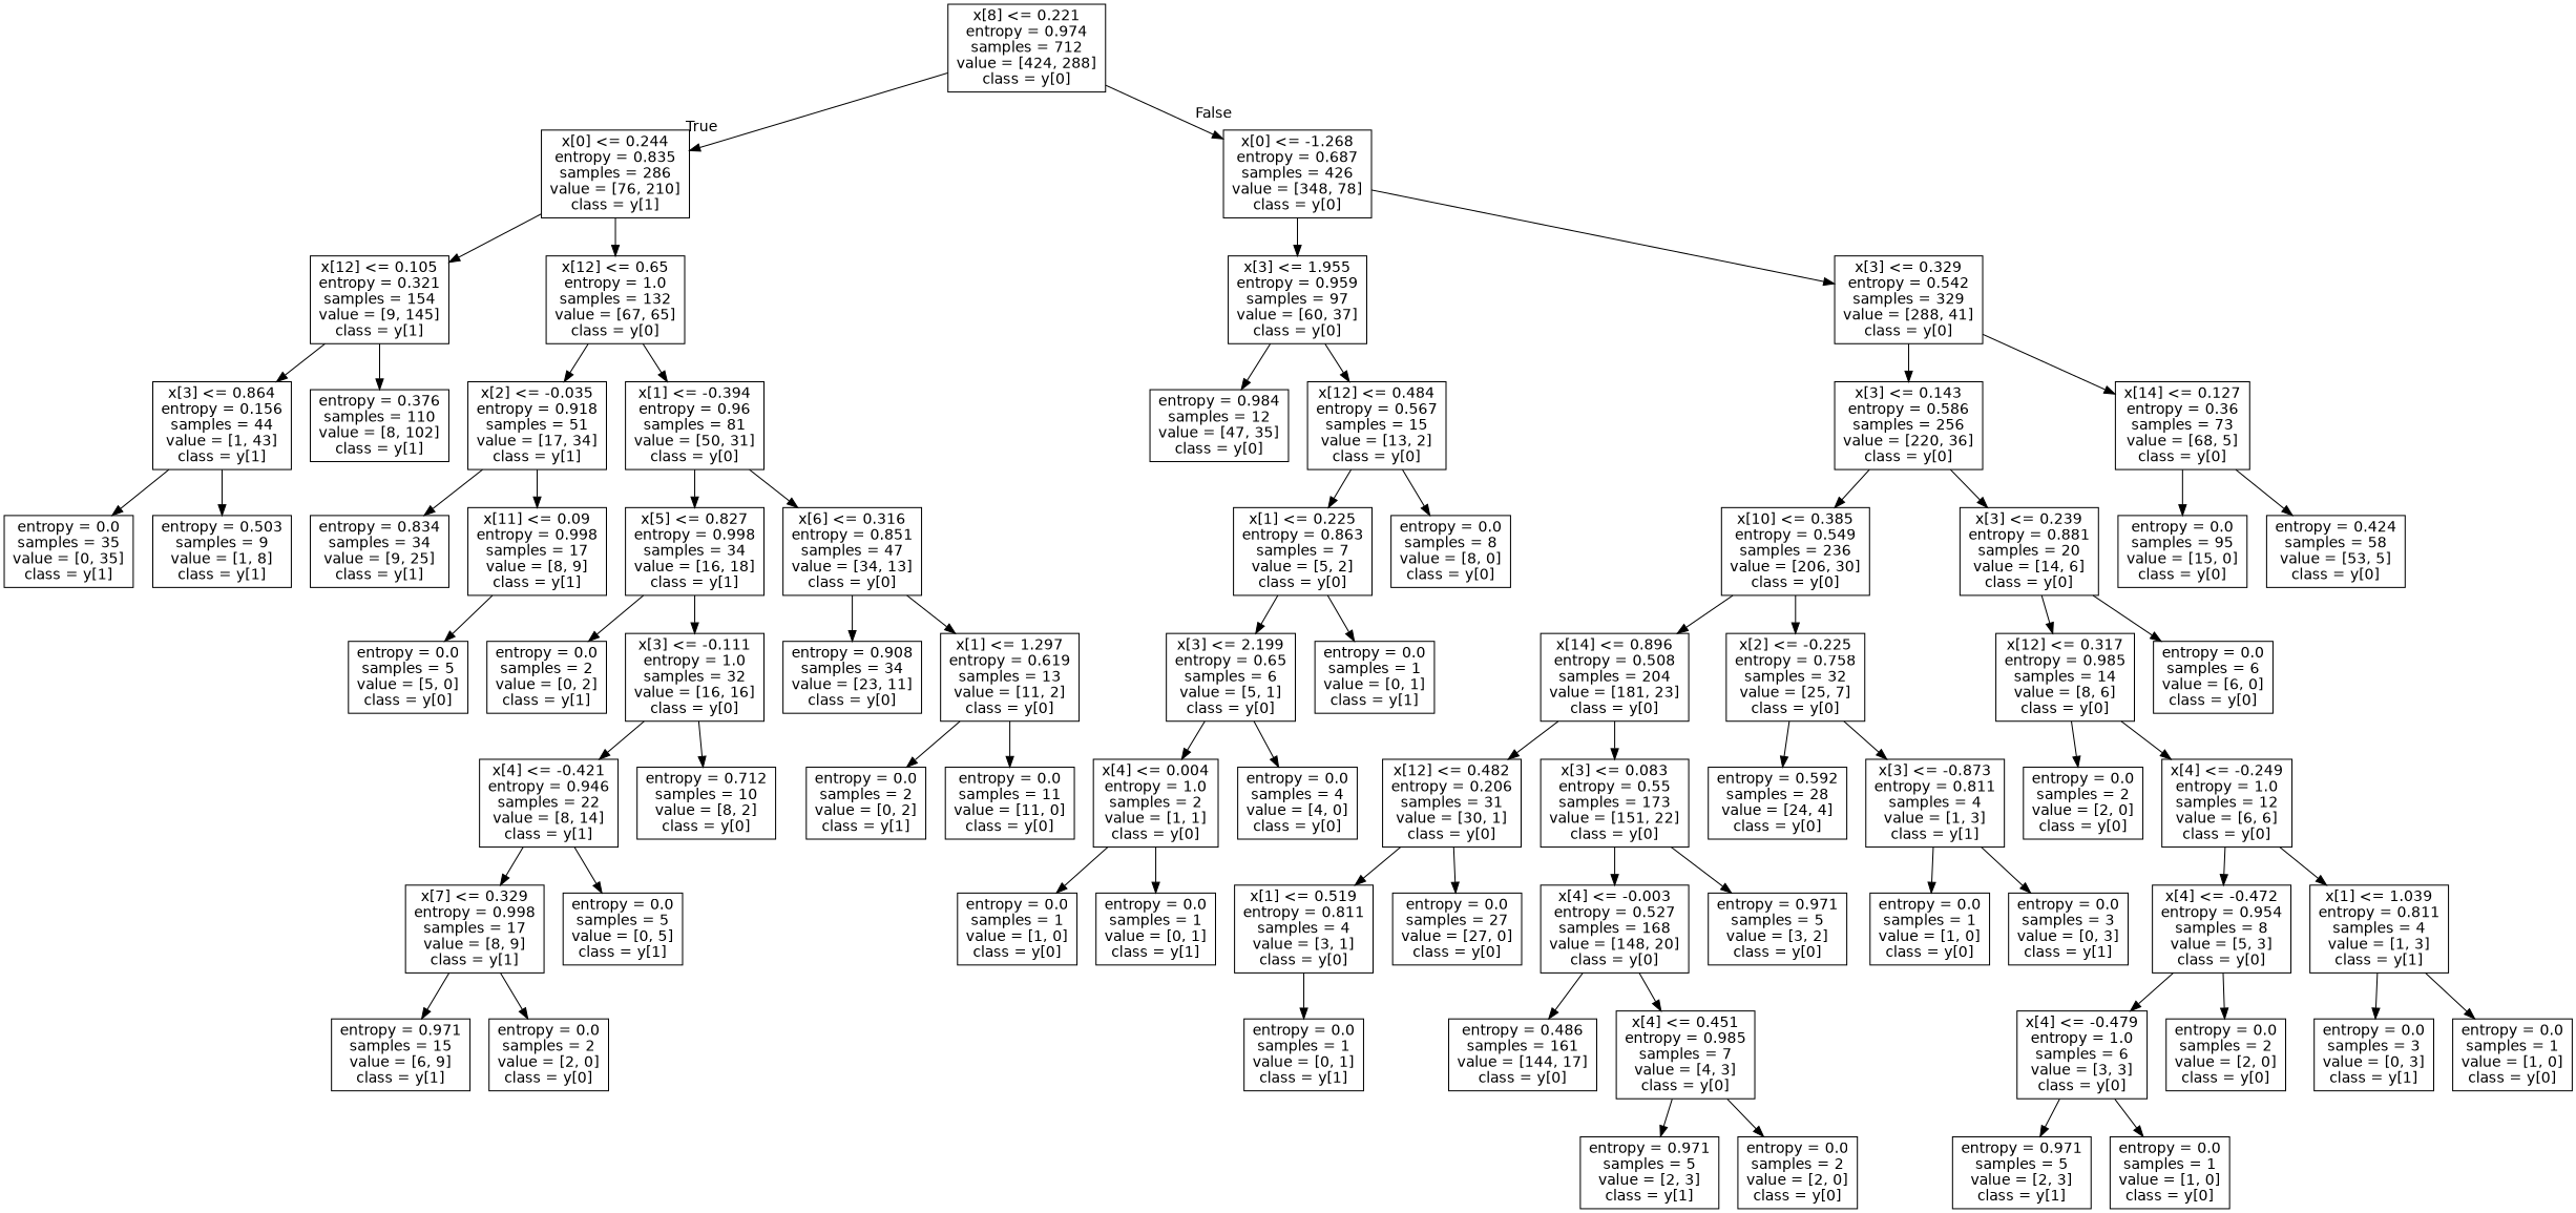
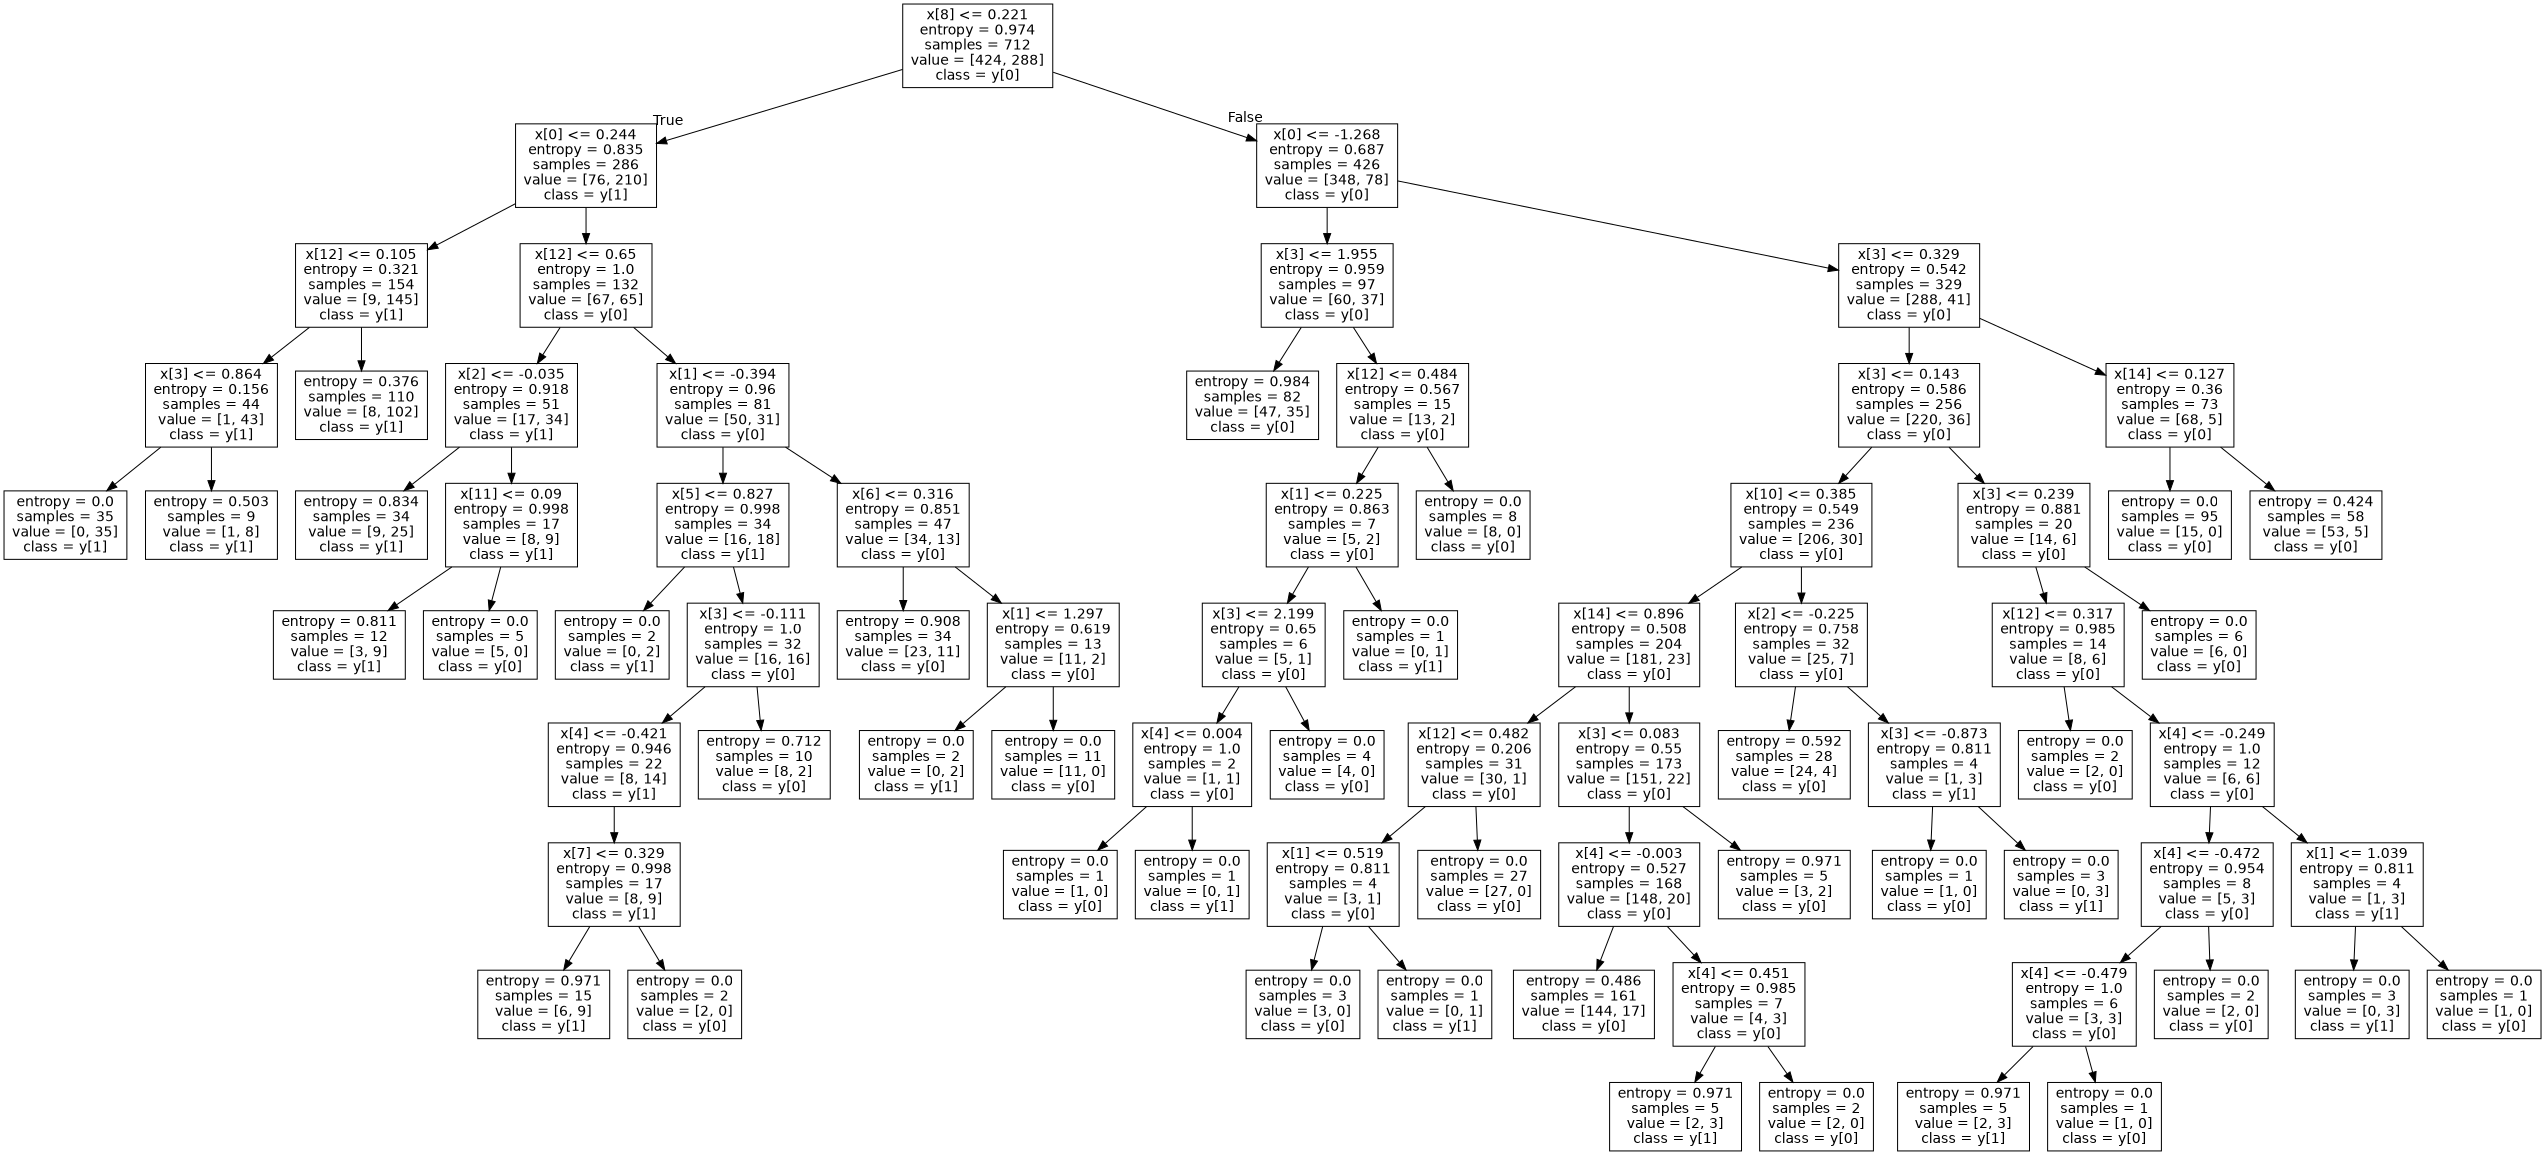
  digraph {
    node [fontname=helvetica shape=box]
    edge [fontname=helvetica]
    n1 [label="x[8] <= 0.221\nentropy = 0.974\nsamples = 712\nvalue = [424, 288]\nclass = y[0]"]
    n2 [label="x[0] <= 0.244\nentropy = 0.835\nsamples = 286\nvalue = [76, 210]\nclass = y[1]"]
    n3 [label="x[0] <= -1.268\nentropy = 0.687\nsamples = 426\nvalue = [348, 78]\nclass = y[0]"]
    n4 [label="x[12] <= 0.105\nentropy = 0.321\nsamples = 154\nvalue = [9, 145]\nclass = y[1]"]
    n5 [label="x[12] <= 0.65\nentropy = 1.0\nsamples = 132\nvalue = [67, 65]\nclass = y[0]"]
    n6 [label="x[3] <= 1.955\nentropy = 0.959\nsamples = 97\nvalue = [60, 37]\nclass = y[0]"]
    n7 [label="x[3] <= 0.329\nentropy = 0.542\nsamples = 329\nvalue = [288, 41]\nclass = y[0]"]
    n8 [label="x[3] <= 0.864\nentropy = 0.156\nsamples = 44\nvalue = [1, 43]\nclass = y[1]"]
    n9 [label="entropy = 0.376\nsamples = 110\nvalue = [8, 102]\nclass = y[1]"]
    n10 [label="x[2] <= -0.035\nentropy = 0.918\nsamples = 51\nvalue = [17, 34]\nclass = y[1]"]
    n11 [label="x[1] <= -0.394\nentropy = 0.96\nsamples = 81\nvalue = [50, 31]\nclass = y[0]"]
    n12 [label="entropy = 0.0\nsamples = 35\nvalue = [0, 35]\nclass = y[1]"]
    n13 [label="entropy = 0.503\nsamples = 9\nvalue = [1, 8]\nclass = y[1]"]
    n14 [label="entropy = 0.834\nsamples = 34\nvalue = [9, 25]\nclass = y[1]"]
    n15 [label="x[11] <= 0.09\nentropy = 0.998\nsamples = 17\nvalue = [8, 9]\nclass = y[1]"]
    n16 [label="x[5] <= 0.827\nentropy = 0.998\nsamples = 34\nvalue = [16, 18]\nclass = y[1]"]
    n17 [label="x[6] <= 0.316\nentropy = 0.851\nsamples = 47\nvalue = [34, 13]\nclass = y[0]"]
+   n18 [label="entropy = 0.811\nsamples = 12\nvalue = [3, 9]\nclass = y[1]"]
    n19 [label="entropy = 0.0\nsamples = 5\nvalue = [5, 0]\nclass = y[0]"]
    n20 [label="entropy = 0.0\nsamples = 2\nvalue = [0, 2]\nclass = y[1]"]
    n21 [label="x[3] <= -0.111\nentropy = 1.0\nsamples = 32\nvalue = [16, 16]\nclass = y[0]"]
    n22 [label="entropy = 0.908\nsamples = 34\nvalue = [23, 11]\nclass = y[0]"]
    n23 [label="x[1] <= 1.297\nentropy = 0.619\nsamples = 13\nvalue = [11, 2]\nclass = y[0]"]
    n24 [label="x[4] <= -0.421\nentropy = 0.946\nsamples = 22\nvalue = [8, 14]\nclass = y[1]"]
    n25 [label="entropy = 0.712\nsamples = 10\nvalue = [8, 2]\nclass = y[0]"]
    n26 [label="x[7] <= 0.329\nentropy = 0.998\nsamples = 17\nvalue = [8, 9]\nclass = y[1]"]
-   n27 [label="entropy = 0.0\nsamples = 5\nvalue = [0, 5]\nclass = y[1]"]
    n28 [label="entropy = 0.971\nsamples = 15\nvalue = [6, 9]\nclass = y[1]"]
    n29 [label="entropy = 0.0\nsamples = 2\nvalue = [2, 0]\nclass = y[0]"]
    n30 [label="entropy = 0.0\nsamples = 2\nvalue = [0, 2]\nclass = y[1]"]
    n31 [label="entropy = 0.0\nsamples = 11\nvalue = [11, 0]\nclass = y[0]"]
-   n32 [label="entropy = 0.984\nsamples = 12\nvalue = [47, 35]\nclass = y[0]"]
+   n32 [label="entropy = 0.984\nsamples = 82\nvalue = [47, 35]\nclass = y[0]"]
    n33 [label="x[12] <= 0.484\nentropy = 0.567\nsamples = 15\nvalue = [13, 2]\nclass = y[0]"]
    n34 [label="x[3] <= 0.143\nentropy = 0.586\nsamples = 256\nvalue = [220, 36]\nclass = y[0]"]
    n35 [label="x[14] <= 0.127\nentropy = 0.36\nsamples = 73\nvalue = [68, 5]\nclass = y[0]"]
    n36 [label="x[1] <= 0.225\nentropy = 0.863\nsamples = 7\nvalue = [5, 2]\nclass = y[0]"]
    n37 [label="entropy = 0.0\nsamples = 8\nvalue = [8, 0]\nclass = y[0]"]
    n38 [label="x[3] <= 2.199\nentropy = 0.65\nsamples = 6\nvalue = [5, 1]\nclass = y[0]"]
    n39 [label="entropy = 0.0\nsamples = 1\nvalue = [0, 1]\nclass = y[1]"]
    n40 [label="x[4] <= 0.004\nentropy = 1.0\nsamples = 2\nvalue = [1, 1]\nclass = y[0]"]
    n41 [label="entropy = 0.0\nsamples = 4\nvalue = [4, 0]\nclass = y[0]"]
    n42 [label="entropy = 0.0\nsamples = 1\nvalue = [1, 0]\nclass = y[0]"]
    n43 [label="entropy = 0.0\nsamples = 1\nvalue = [0, 1]\nclass = y[1]"]
    n44 [label="x[10] <= 0.385\nentropy = 0.549\nsamples = 236\nvalue = [206, 30]\nclass = y[0]"]
    n45 [label="x[3] <= 0.239\nentropy = 0.881\nsamples = 20\nvalue = [14, 6]\nclass = y[0]"]
    n46 [label="entropy = 0.0\nsamples = 95\nvalue = [15, 0]\nclass = y[0]"]
    n47 [label="entropy = 0.424\nsamples = 58\nvalue = [53, 5]\nclass = y[0]"]
    n48 [label="x[14] <= 0.896\nentropy = 0.508\nsamples = 204\nvalue = [181, 23]\nclass = y[0]"]
    n49 [label="x[2] <= -0.225\nentropy = 0.758\nsamples = 32\nvalue = [25, 7]\nclass = y[0]"]
    n50 [label="x[12] <= 0.317\nentropy = 0.985\nsamples = 14\nvalue = [8, 6]\nclass = y[0]"]
    n51 [label="entropy = 0.0\nsamples = 6\nvalue = [6, 0]\nclass = y[0]"]
    n52 [label="x[12] <= 0.482\nentropy = 0.206\nsamples = 31\nvalue = [30, 1]\nclass = y[0]"]
    n53 [label="x[3] <= 0.083\nentropy = 0.55\nsamples = 173\nvalue = [151, 22]\nclass = y[0]"]
    n54 [label="entropy = 0.592\nsamples = 28\nvalue = [24, 4]\nclass = y[0]"]
    n55 [label="x[3] <= -0.873\nentropy = 0.811\nsamples = 4\nvalue = [1, 3]\nclass = y[1]"]
    n56 [label="x[1] <= 0.519\nentropy = 0.811\nsamples = 4\nvalue = [3, 1]\nclass = y[0]"]
    n57 [label="entropy = 0.0\nsamples = 27\nvalue = [27, 0]\nclass = y[0]"]
    n58 [label="x[4] <= -0.003\nentropy = 0.527\nsamples = 168\nvalue = [148, 20]\nclass = y[0]"]
    n59 [label="entropy = 0.971\nsamples = 5\nvalue = [3, 2]\nclass = y[0]"]
+   n60 [label="entropy = 0.0\nsamples = 3\nvalue = [3, 0]\nclass = y[0]"]
    n61 [label="entropy = 0.0\nsamples = 1\nvalue = [0, 1]\nclass = y[1]"]
    n62 [label="entropy = 0.486\nsamples = 161\nvalue = [144, 17]\nclass = y[0]"]
    n63 [label="x[4] <= 0.451\nentropy = 0.985\nsamples = 7\nvalue = [4, 3]\nclass = y[0]"]
    n64 [label="entropy = 0.971\nsamples = 5\nvalue = [2, 3]\nclass = y[1]"]
    n65 [label="entropy = 0.0\nsamples = 2\nvalue = [2, 0]\nclass = y[0]"]
    n66 [label="entropy = 0.0\nsamples = 1\nvalue = [1, 0]\nclass = y[0]"]
    n67 [label="entropy = 0.0\nsamples = 3\nvalue = [0, 3]\nclass = y[1]"]
    n68 [label="entropy = 0.0\nsamples = 2\nvalue = [2, 0]\nclass = y[0]"]
    n69 [label="x[4] <= -0.249\nentropy = 1.0\nsamples = 12\nvalue = [6, 6]\nclass = y[0]"]
    n70 [label="x[4] <= -0.472\nentropy = 0.954\nsamples = 8\nvalue = [5, 3]\nclass = y[0]"]
    n71 [label="x[1] <= 1.039\nentropy = 0.811\nsamples = 4\nvalue = [1, 3]\nclass = y[1]"]
    n72 [label="x[4] <= -0.479\nentropy = 1.0\nsamples = 6\nvalue = [3, 3]\nclass = y[0]"]
    n73 [label="entropy = 0.0\nsamples = 2\nvalue = [2, 0]\nclass = y[0]"]
    n74 [label="entropy = 0.0\nsamples = 3\nvalue = [0, 3]\nclass = y[1]"]
    n75 [label="entropy = 0.0\nsamples = 1\nvalue = [1, 0]\nclass = y[0]"]
    n76 [label="entropy = 0.971\nsamples = 5\nvalue = [2, 3]\nclass = y[1]"]
    n77 [label="entropy = 0.0\nsamples = 1\nvalue = [1, 0]\nclass = y[0]"]
    n1 -> n2 [headlabel=True labelangle=45 labeldistance=2.5]
    n1 -> n3 [headlabel=False labelangle=-45 labeldistance=2.5]
    n2 -> n4
    n2 -> n5
    n3 -> n6
    n3 -> n7
    n4 -> n8
    n4 -> n9
    n5 -> n10
    n5 -> n11
    n6 -> n32
    n6 -> n33
    n7 -> n34
    n7 -> n35
    n8 -> n12
    n8 -> n13
    n10 -> n14
    n10 -> n15
    n11 -> n16
    n11 -> n17
+   n15 -> n18
    n15 -> n19
    n16 -> n20
    n16 -> n21
    n17 -> n22
    n17 -> n23
    n21 -> n24
    n21 -> n25
    n23 -> n30
    n23 -> n31
    n24 -> n26
-   n24 -> n27
    n26 -> n28
    n26 -> n29
    n33 -> n36
    n33 -> n37
    n34 -> n44
    n34 -> n45
    n35 -> n46
    n35 -> n47
    n36 -> n38
    n36 -> n39
    n38 -> n40
    n38 -> n41
    n40 -> n42
    n40 -> n43
    n44 -> n48
    n44 -> n49
    n45 -> n50
    n45 -> n51
    n48 -> n52
    n48 -> n53
    n49 -> n54
    n49 -> n55
    n50 -> n68
    n50 -> n69
    n52 -> n56
    n52 -> n57
    n53 -> n58
    n53 -> n59
    n55 -> n66
    n55 -> n67
+   n56 -> n60
    n56 -> n61
    n58 -> n62
    n58 -> n63
    n63 -> n64
    n63 -> n65
    n69 -> n70
    n69 -> n71
    n70 -> n72
    n70 -> n73
    n71 -> n74
    n71 -> n75
    n72 -> n76
    n72 -> n77
  }
